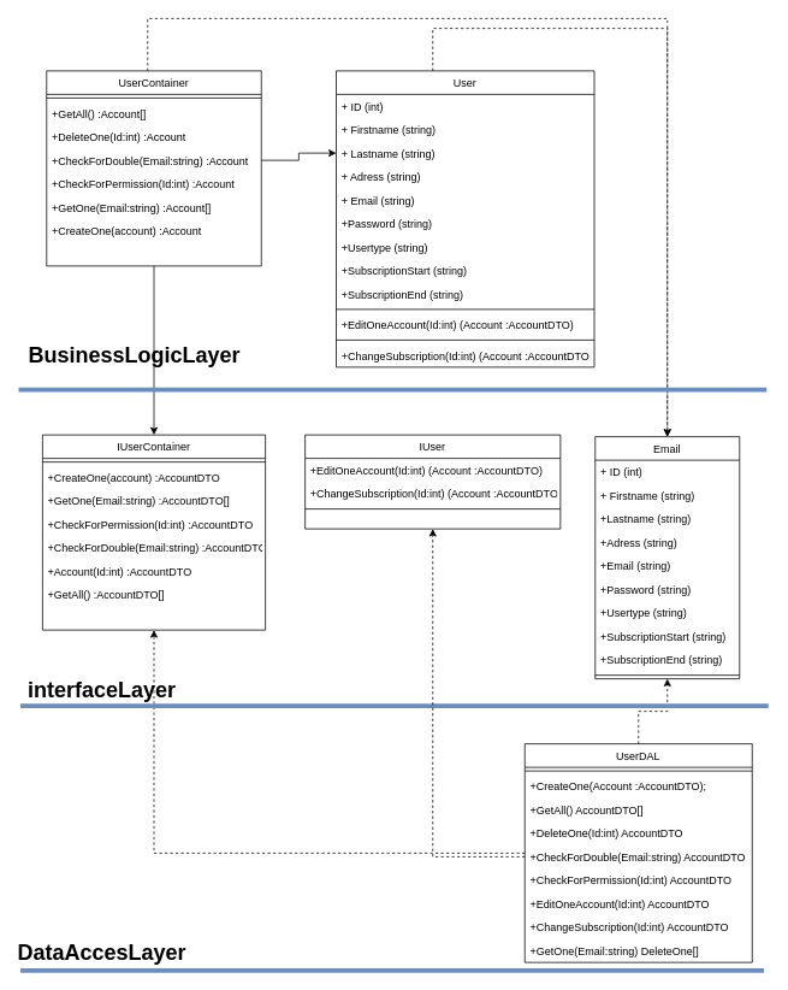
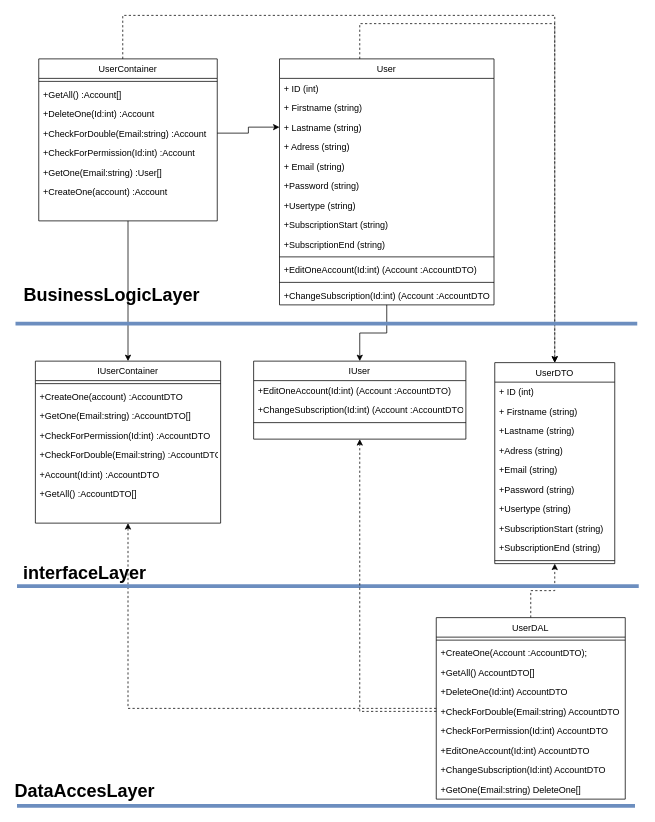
  <mxCell id="0" />
  <mxCell id="1" parent="0" />
+ <mxCell id="2" style="edgeStyle=orthogonalEdgeStyle;rounded=0;orthogonalLoop=1;jettySize=auto;html=1;entryX=0.5;entryY=0;entryDx=0;entryDy=0;" parent="1" source="4" target="61" edge="1"><mxGeometry relative="1" as="geometry" /></mxCell>
  <mxCell id="3" style="edgeStyle=orthogonalEdgeStyle;rounded=0;orthogonalLoop=1;jettySize=auto;html=1;entryX=0.5;entryY=0;entryDx=0;entryDy=0;dashed=1;fontSize=24;strokeWidth=1;" parent="1" source="4" target="28" edge="1"><mxGeometry relative="1" as="geometry"><Array as="points"><mxPoint x="479" y="31" /><mxPoint x="739" y="31" /></Array></mxGeometry></mxCell>
  <mxCell id="4" value="User" style="swimlane;fontStyle=0;align=center;verticalAlign=top;childLayout=stackLayout;horizontal=1;startSize=26;horizontalStack=0;resizeParent=1;resizeLast=0;collapsible=1;marginBottom=0;rounded=0;shadow=0;strokeWidth=1;" parent="1" vertex="1"><mxGeometry x="372" y="78" width="286" height="328" as="geometry"><mxRectangle x="130" y="380" width="160" height="26" as="alternateBounds" /></mxGeometry></mxCell>
  <mxCell id="5" value="+ ID (int)" style="text;align=left;verticalAlign=top;spacingLeft=4;spacingRight=4;overflow=hidden;rotatable=0;points=[[0,0.5],[1,0.5]];portConstraint=eastwest;" parent="4" vertex="1"><mxGeometry y="26" width="286" height="26" as="geometry" /></mxCell>
  <mxCell id="6" value="+ Firstname (string)" style="text;align=left;verticalAlign=top;spacingLeft=4;spacingRight=4;overflow=hidden;rotatable=0;points=[[0,0.5],[1,0.5]];portConstraint=eastwest;rounded=0;shadow=0;html=0;" parent="4" vertex="1"><mxGeometry y="52" width="286" height="26" as="geometry" /></mxCell>
  <mxCell id="7" value="+ Lastname (string)" style="text;align=left;verticalAlign=top;spacingLeft=4;spacingRight=4;overflow=hidden;rotatable=0;points=[[0,0.5],[1,0.5]];portConstraint=eastwest;rounded=0;shadow=0;html=0;" parent="4" vertex="1"><mxGeometry y="78" width="286" height="26" as="geometry" /></mxCell>
  <mxCell id="8" value="+ Adress (string)" style="text;align=left;verticalAlign=top;spacingLeft=4;spacingRight=4;overflow=hidden;rotatable=0;points=[[0,0.5],[1,0.5]];portConstraint=eastwest;rounded=0;shadow=0;html=0;" parent="4" vertex="1"><mxGeometry y="104" width="286" height="26" as="geometry" /></mxCell>
  <mxCell id="9" value="+ Email (string)" style="text;align=left;verticalAlign=top;spacingLeft=4;spacingRight=4;overflow=hidden;rotatable=0;points=[[0,0.5],[1,0.5]];portConstraint=eastwest;rounded=0;shadow=0;html=0;" parent="4" vertex="1"><mxGeometry y="130" width="286" height="26" as="geometry" /></mxCell>
  <mxCell id="10" value="+Password (string)" style="text;align=left;verticalAlign=top;spacingLeft=4;spacingRight=4;overflow=hidden;rotatable=0;points=[[0,0.5],[1,0.5]];portConstraint=eastwest;rounded=0;shadow=0;html=0;" parent="4" vertex="1"><mxGeometry y="156" width="286" height="26" as="geometry" /></mxCell>
  <mxCell id="11" value="+Usertype (string)" style="text;align=left;verticalAlign=top;spacingLeft=4;spacingRight=4;overflow=hidden;rotatable=0;points=[[0,0.5],[1,0.5]];portConstraint=eastwest;rounded=0;shadow=0;html=0;" parent="4" vertex="1"><mxGeometry y="182" width="286" height="26" as="geometry" /></mxCell>
  <mxCell id="12" value="+SubscriptionStart (string)" style="text;align=left;verticalAlign=top;spacingLeft=4;spacingRight=4;overflow=hidden;rotatable=0;points=[[0,0.5],[1,0.5]];portConstraint=eastwest;rounded=0;shadow=0;html=0;" parent="4" vertex="1"><mxGeometry y="208" width="286" height="26" as="geometry" /></mxCell>
  <mxCell id="13" value="+SubscriptionEnd (string)" style="text;align=left;verticalAlign=top;spacingLeft=4;spacingRight=4;overflow=hidden;rotatable=0;points=[[0,0.5],[1,0.5]];portConstraint=eastwest;rounded=0;shadow=0;html=0;" parent="4" vertex="1"><mxGeometry y="234" width="286" height="26" as="geometry" /></mxCell>
  <mxCell id="14" value="" style="line;html=1;strokeWidth=1;align=left;verticalAlign=middle;spacingTop=-1;spacingLeft=3;spacingRight=3;rotatable=0;labelPosition=right;points=[];portConstraint=eastwest;" parent="4" vertex="1"><mxGeometry y="260" width="286" height="8" as="geometry" /></mxCell>
  <mxCell id="15" value="+EditOneAccount(Id:int) (Account :AccountDTO)" style="text;align=left;verticalAlign=top;spacingLeft=4;spacingRight=4;overflow=hidden;rotatable=0;points=[[0,0.5],[1,0.5]];portConstraint=eastwest;rounded=0;shadow=0;html=0;" parent="4" vertex="1"><mxGeometry y="268" width="286" height="26" as="geometry" /></mxCell>
  <mxCell id="16" value="" style="line;html=1;strokeWidth=1;align=left;verticalAlign=middle;spacingTop=-1;spacingLeft=3;spacingRight=3;rotatable=0;labelPosition=right;points=[];portConstraint=eastwest;" parent="4" vertex="1"><mxGeometry y="294" width="286" height="8" as="geometry" /></mxCell>
  <mxCell id="17" value="+ChangeSubscription(Id:int) (Account :AccountDTO" style="text;align=left;verticalAlign=top;spacingLeft=4;spacingRight=4;overflow=hidden;rotatable=0;points=[[0,0.5],[1,0.5]];portConstraint=eastwest;rounded=0;shadow=0;html=0;" parent="4" vertex="1"><mxGeometry y="302" width="286" height="26" as="geometry" /></mxCell>
  <mxCell id="18" style="edgeStyle=orthogonalEdgeStyle;rounded=0;orthogonalLoop=1;jettySize=auto;html=1;dashed=1;fontSize=24;strokeWidth=1;" parent="1" source="20" target="28" edge="1"><mxGeometry relative="1" as="geometry"><Array as="points"><mxPoint x="163" y="20" /><mxPoint x="739" y="20" /></Array></mxGeometry></mxCell>
  <mxCell id="19" style="edgeStyle=orthogonalEdgeStyle;rounded=0;orthogonalLoop=1;jettySize=auto;html=1;entryX=0.5;entryY=0;entryDx=0;entryDy=0;fontSize=24;strokeWidth=1;" parent="1" source="20" target="53" edge="1"><mxGeometry relative="1" as="geometry" /></mxCell>
  <mxCell id="20" value="UserContainer" style="swimlane;fontStyle=0;align=center;verticalAlign=top;childLayout=stackLayout;horizontal=1;startSize=26;horizontalStack=0;resizeParent=1;resizeLast=0;collapsible=1;marginBottom=0;rounded=0;shadow=0;strokeWidth=1;" parent="1" vertex="1"><mxGeometry x="51" y="78" width="238" height="216" as="geometry"><mxRectangle x="130" y="380" width="160" height="26" as="alternateBounds" /></mxGeometry></mxCell>
  <mxCell id="21" value="" style="line;html=1;strokeWidth=1;align=left;verticalAlign=middle;spacingTop=-1;spacingLeft=3;spacingRight=3;rotatable=0;labelPosition=right;points=[];portConstraint=eastwest;" parent="20" vertex="1"><mxGeometry y="26" width="238" height="8" as="geometry" /></mxCell>
  <mxCell id="22" value="+GetAll() :Account[]" style="text;align=left;verticalAlign=top;spacingLeft=4;spacingRight=4;overflow=hidden;rotatable=0;points=[[0,0.5],[1,0.5]];portConstraint=eastwest;rounded=0;shadow=0;html=0;" parent="20" vertex="1"><mxGeometry y="34" width="238" height="26" as="geometry" /></mxCell>
  <mxCell id="23" value="+DeleteOne(Id:int) :Account" style="text;align=left;verticalAlign=top;spacingLeft=4;spacingRight=4;overflow=hidden;rotatable=0;points=[[0,0.5],[1,0.5]];portConstraint=eastwest;rounded=0;shadow=0;html=0;" parent="20" vertex="1"><mxGeometry y="60" width="238" height="26" as="geometry" /></mxCell>
  <mxCell id="24" value="+CheckForDouble(Email:string) :Account" style="text;align=left;verticalAlign=top;spacingLeft=4;spacingRight=4;overflow=hidden;rotatable=0;points=[[0,0.5],[1,0.5]];portConstraint=eastwest;rounded=0;shadow=0;html=0;" parent="20" vertex="1"><mxGeometry y="86" width="238" height="26" as="geometry" /></mxCell>
  <mxCell id="25" value="+CheckForPermission(Id:int) :Account" style="text;align=left;verticalAlign=top;spacingLeft=4;spacingRight=4;overflow=hidden;rotatable=0;points=[[0,0.5],[1,0.5]];portConstraint=eastwest;rounded=0;shadow=0;html=0;" parent="20" vertex="1"><mxGeometry y="112" width="238" height="26" as="geometry" /></mxCell>
- <mxCell id="26" value="+GetOne(Email:string) :Account[]" style="text;align=left;verticalAlign=top;spacingLeft=4;spacingRight=4;overflow=hidden;rotatable=0;points=[[0,0.5],[1,0.5]];portConstraint=eastwest;rounded=0;shadow=0;html=0;" parent="20" vertex="1"><mxGeometry y="138" width="238" height="26" as="geometry" /></mxCell>
+ <mxCell id="26" value="+GetOne(Email:string) :User[]" style="text;align=left;verticalAlign=top;spacingLeft=4;spacingRight=4;overflow=hidden;rotatable=0;points=[[0,0.5],[1,0.5]];portConstraint=eastwest;rounded=0;shadow=0;html=0;" parent="20" vertex="1"><mxGeometry y="138" width="238" height="26" as="geometry" /></mxCell>
  <mxCell id="27" value="+CreateOne(account) :Account" style="text;align=left;verticalAlign=top;spacingLeft=4;spacingRight=4;overflow=hidden;rotatable=0;points=[[0,0.5],[1,0.5]];portConstraint=eastwest;rounded=0;shadow=0;html=0;" parent="20" vertex="1"><mxGeometry y="164" width="238" height="26" as="geometry" /></mxCell>
- <mxCell id="28" value="Email" style="swimlane;fontStyle=0;align=center;verticalAlign=top;childLayout=stackLayout;horizontal=1;startSize=26;horizontalStack=0;resizeParent=1;resizeLast=0;collapsible=1;marginBottom=0;rounded=0;shadow=0;strokeWidth=1;" parent="1" vertex="1"><mxGeometry x="659" y="483" width="160" height="268" as="geometry"><mxRectangle x="130" y="380" width="160" height="26" as="alternateBounds" /></mxGeometry></mxCell>
+ <mxCell id="28" value="UserDTO" style="swimlane;fontStyle=0;align=center;verticalAlign=top;childLayout=stackLayout;horizontal=1;startSize=26;horizontalStack=0;resizeParent=1;resizeLast=0;collapsible=1;marginBottom=0;rounded=0;shadow=0;strokeWidth=1;" parent="1" vertex="1"><mxGeometry x="659" y="483" width="160" height="268" as="geometry"><mxRectangle x="130" y="380" width="160" height="26" as="alternateBounds" /></mxGeometry></mxCell>
  <mxCell id="29" value="+ ID (int)" style="text;align=left;verticalAlign=top;spacingLeft=4;spacingRight=4;overflow=hidden;rotatable=0;points=[[0,0.5],[1,0.5]];portConstraint=eastwest;rounded=0;shadow=0;html=0;" parent="28" vertex="1"><mxGeometry y="26" width="160" height="26" as="geometry" /></mxCell>
  <mxCell id="30" value="+ Firstname (string)" style="text;align=left;verticalAlign=top;spacingLeft=4;spacingRight=4;overflow=hidden;rotatable=0;points=[[0,0.5],[1,0.5]];portConstraint=eastwest;rounded=0;shadow=0;html=0;" parent="28" vertex="1"><mxGeometry y="52" width="160" height="26" as="geometry" /></mxCell>
  <mxCell id="31" value="+Lastname (string)" style="text;align=left;verticalAlign=top;spacingLeft=4;spacingRight=4;overflow=hidden;rotatable=0;points=[[0,0.5],[1,0.5]];portConstraint=eastwest;rounded=0;shadow=0;html=0;" parent="28" vertex="1"><mxGeometry y="78" width="160" height="26" as="geometry" /></mxCell>
  <mxCell id="32" value="+Adress (string)" style="text;align=left;verticalAlign=top;spacingLeft=4;spacingRight=4;overflow=hidden;rotatable=0;points=[[0,0.5],[1,0.5]];portConstraint=eastwest;rounded=0;shadow=0;html=0;" parent="28" vertex="1"><mxGeometry y="104" width="160" height="26" as="geometry" /></mxCell>
  <mxCell id="33" value="+Email (string)" style="text;align=left;verticalAlign=top;spacingLeft=4;spacingRight=4;overflow=hidden;rotatable=0;points=[[0,0.5],[1,0.5]];portConstraint=eastwest;rounded=0;shadow=0;html=0;" parent="28" vertex="1"><mxGeometry y="130" width="160" height="26" as="geometry" /></mxCell>
  <mxCell id="34" value="+Password (string)" style="text;align=left;verticalAlign=top;spacingLeft=4;spacingRight=4;overflow=hidden;rotatable=0;points=[[0,0.5],[1,0.5]];portConstraint=eastwest;rounded=0;shadow=0;html=0;" parent="28" vertex="1"><mxGeometry y="156" width="160" height="26" as="geometry" /></mxCell>
  <mxCell id="35" value="+Usertype (string)" style="text;align=left;verticalAlign=top;spacingLeft=4;spacingRight=4;overflow=hidden;rotatable=0;points=[[0,0.5],[1,0.5]];portConstraint=eastwest;rounded=0;shadow=0;html=0;" parent="28" vertex="1"><mxGeometry y="182" width="160" height="26" as="geometry" /></mxCell>
  <mxCell id="36" value="+SubscriptionStart (string)" style="text;align=left;verticalAlign=top;spacingLeft=4;spacingRight=4;overflow=hidden;rotatable=0;points=[[0,0.5],[1,0.5]];portConstraint=eastwest;rounded=0;shadow=0;html=0;" parent="28" vertex="1"><mxGeometry y="208" width="160" height="26" as="geometry" /></mxCell>
  <mxCell id="37" value="+SubscriptionEnd (string)" style="text;align=left;verticalAlign=top;spacingLeft=4;spacingRight=4;overflow=hidden;rotatable=0;points=[[0,0.5],[1,0.5]];portConstraint=eastwest;rounded=0;shadow=0;html=0;" parent="28" vertex="1"><mxGeometry y="234" width="160" height="26" as="geometry" /></mxCell>
  <mxCell id="38" value="" style="line;html=1;strokeWidth=1;align=left;verticalAlign=middle;spacingTop=-1;spacingLeft=3;spacingRight=3;rotatable=0;labelPosition=right;points=[];portConstraint=eastwest;" parent="28" vertex="1"><mxGeometry y="260" width="160" height="8" as="geometry" /></mxCell>
  <mxCell id="39" style="edgeStyle=orthogonalEdgeStyle;orthogonalLoop=1;jettySize=auto;html=1;entryX=0.5;entryY=1;entryDx=0;entryDy=0;fontSize=24;strokeWidth=1;rounded=0;dashed=1;" parent="1" source="41" target="28" edge="1"><mxGeometry relative="1" as="geometry" /></mxCell>
  <mxCell id="40" style="edgeStyle=orthogonalEdgeStyle;rounded=0;orthogonalLoop=1;jettySize=auto;html=1;entryX=0.5;entryY=1;entryDx=0;entryDy=0;dashed=1;fontSize=24;strokeWidth=1;" parent="1" source="41" target="53" edge="1"><mxGeometry relative="1" as="geometry" /></mxCell>
  <mxCell id="41" value="UserDAL" style="swimlane;fontStyle=0;align=center;verticalAlign=top;childLayout=stackLayout;horizontal=1;startSize=26;horizontalStack=0;resizeParent=1;resizeLast=0;collapsible=1;marginBottom=0;rounded=0;shadow=0;strokeWidth=1;" parent="1" vertex="1"><mxGeometry x="581" y="823" width="252" height="242" as="geometry"><mxRectangle x="130" y="380" width="160" height="26" as="alternateBounds" /></mxGeometry></mxCell>
  <mxCell id="42" value="" style="line;html=1;strokeWidth=1;align=left;verticalAlign=middle;spacingTop=-1;spacingLeft=3;spacingRight=3;rotatable=0;labelPosition=right;points=[];portConstraint=eastwest;" parent="41" vertex="1"><mxGeometry y="26" width="252" height="8" as="geometry" /></mxCell>
  <mxCell id="43" value="+CreateOne(Account :AccountDTO);" style="text;align=left;verticalAlign=top;spacingLeft=4;spacingRight=4;overflow=hidden;rotatable=0;points=[[0,0.5],[1,0.5]];portConstraint=eastwest;rounded=0;shadow=0;html=0;" parent="41" vertex="1"><mxGeometry y="34" width="252" height="26" as="geometry" /></mxCell>
  <mxCell id="44" value="+GetAll() AccountDTO[]" style="text;align=left;verticalAlign=top;spacingLeft=4;spacingRight=4;overflow=hidden;rotatable=0;points=[[0,0.5],[1,0.5]];portConstraint=eastwest;rounded=0;shadow=0;html=0;" parent="41" vertex="1"><mxGeometry y="60" width="252" height="26" as="geometry" /></mxCell>
  <mxCell id="45" value="+DeleteOne(Id:int) AccountDTO" style="text;align=left;verticalAlign=top;spacingLeft=4;spacingRight=4;overflow=hidden;rotatable=0;points=[[0,0.5],[1,0.5]];portConstraint=eastwest;rounded=0;shadow=0;html=0;" parent="41" vertex="1"><mxGeometry y="86" width="252" height="26" as="geometry" /></mxCell>
  <mxCell id="46" value="+CheckForDouble(Email:string) AccountDTO" style="text;align=left;verticalAlign=top;spacingLeft=4;spacingRight=4;overflow=hidden;rotatable=0;points=[[0,0.5],[1,0.5]];portConstraint=eastwest;rounded=0;shadow=0;html=0;" parent="41" vertex="1"><mxGeometry y="112" width="252" height="26" as="geometry" /></mxCell>
  <mxCell id="47" value="+CheckForPermission(Id:int) AccountDTO" style="text;align=left;verticalAlign=top;spacingLeft=4;spacingRight=4;overflow=hidden;rotatable=0;points=[[0,0.5],[1,0.5]];portConstraint=eastwest;rounded=0;shadow=0;html=0;" parent="41" vertex="1"><mxGeometry y="138" width="252" height="26" as="geometry" /></mxCell>
  <mxCell id="48" value="+EditOneAccount(Id:int) AccountDTO" style="text;align=left;verticalAlign=top;spacingLeft=4;spacingRight=4;overflow=hidden;rotatable=0;points=[[0,0.5],[1,0.5]];portConstraint=eastwest;rounded=0;shadow=0;html=0;" parent="41" vertex="1"><mxGeometry y="164" width="252" height="26" as="geometry" /></mxCell>
  <mxCell id="49" value="+ChangeSubscription(Id:int) AccountDTO" style="text;align=left;verticalAlign=top;spacingLeft=4;spacingRight=4;overflow=hidden;rotatable=0;points=[[0,0.5],[1,0.5]];portConstraint=eastwest;rounded=0;shadow=0;html=0;" parent="41" vertex="1"><mxGeometry y="190" width="252" height="26" as="geometry" /></mxCell>
  <mxCell id="50" value="+GetOne(Email:string) DeleteOne[]" style="text;align=left;verticalAlign=top;spacingLeft=4;spacingRight=4;overflow=hidden;rotatable=0;points=[[0,0.5],[1,0.5]];portConstraint=eastwest;rounded=0;shadow=0;html=0;" parent="41" vertex="1"><mxGeometry y="216" width="252" height="26" as="geometry" /></mxCell>
  <mxCell id="51" value="" style="endArrow=none;html=1;rounded=0;fillColor=#dae8fc;strokeColor=#6c8ebf;strokeWidth=5;" parent="1" edge="1"><mxGeometry width="50" height="50" relative="1" as="geometry"><mxPoint y="431" as="sourcePoint" x="20" /><mxPoint x="849" y="431" as="targetPoint" /></mxGeometry></mxCell>
  <mxCell id="52" value="" style="endArrow=none;html=1;rounded=0;fillColor=#dae8fc;strokeColor=#6c8ebf;strokeWidth=5;" parent="1" edge="1"><mxGeometry width="50" height="50" relative="1" as="geometry"><mxPoint x="22" y="781" as="sourcePoint" /><mxPoint x="851" y="781" as="targetPoint" /></mxGeometry></mxCell>
  <mxCell id="53" value="IUserContainer" style="swimlane;fontStyle=0;align=center;verticalAlign=top;childLayout=stackLayout;horizontal=1;startSize=26;horizontalStack=0;resizeParent=1;resizeLast=0;collapsible=1;marginBottom=0;rounded=0;shadow=0;strokeWidth=1;" parent="1" vertex="1"><mxGeometry x="46.5" y="481" width="247" height="216" as="geometry"><mxRectangle x="130" y="380" width="160" height="26" as="alternateBounds" /></mxGeometry></mxCell>
  <mxCell id="54" value="" style="line;html=1;strokeWidth=1;align=left;verticalAlign=middle;spacingTop=-1;spacingLeft=3;spacingRight=3;rotatable=0;labelPosition=right;points=[];portConstraint=eastwest;" parent="53" vertex="1"><mxGeometry y="26" width="247" height="8" as="geometry" /></mxCell>
  <mxCell id="55" value="+CreateOne(account) :AccountDTO" style="text;align=left;verticalAlign=top;spacingLeft=4;spacingRight=4;overflow=hidden;rotatable=0;points=[[0,0.5],[1,0.5]];portConstraint=eastwest;rounded=0;shadow=0;html=0;" parent="53" vertex="1"><mxGeometry y="34" width="247" height="26" as="geometry" /></mxCell>
  <mxCell id="56" value="+GetOne(Email:string) :AccountDTO[]" style="text;align=left;verticalAlign=top;spacingLeft=4;spacingRight=4;overflow=hidden;rotatable=0;points=[[0,0.5],[1,0.5]];portConstraint=eastwest;rounded=0;shadow=0;html=0;" parent="53" vertex="1"><mxGeometry y="60" width="247" height="26" as="geometry" /></mxCell>
  <mxCell id="57" value="+CheckForPermission(Id:int) :AccountDTO" style="text;align=left;verticalAlign=top;spacingLeft=4;spacingRight=4;overflow=hidden;rotatable=0;points=[[0,0.5],[1,0.5]];portConstraint=eastwest;rounded=0;shadow=0;html=0;" parent="53" vertex="1"><mxGeometry y="86" width="247" height="26" as="geometry" /></mxCell>
  <mxCell id="58" value="+CheckForDouble(Email:string) :AccountDTO" style="text;align=left;verticalAlign=top;spacingLeft=4;spacingRight=4;overflow=hidden;rotatable=0;points=[[0,0.5],[1,0.5]];portConstraint=eastwest;rounded=0;shadow=0;html=0;" parent="53" vertex="1"><mxGeometry y="112" width="247" height="26" as="geometry" /></mxCell>
  <mxCell id="59" value="+Account(Id:int) :AccountDTO" style="text;align=left;verticalAlign=top;spacingLeft=4;spacingRight=4;overflow=hidden;rotatable=0;points=[[0,0.5],[1,0.5]];portConstraint=eastwest;rounded=0;shadow=0;html=0;" parent="53" vertex="1"><mxGeometry y="138" width="247" height="26" as="geometry" /></mxCell>
  <mxCell id="60" value="+GetAll() :AccountDTO[]" style="text;align=left;verticalAlign=top;spacingLeft=4;spacingRight=4;overflow=hidden;rotatable=0;points=[[0,0.5],[1,0.5]];portConstraint=eastwest;rounded=0;shadow=0;html=0;" parent="53" vertex="1"><mxGeometry y="164" width="247" height="26" as="geometry" /></mxCell>
  <mxCell id="61" value="IUser" style="swimlane;fontStyle=0;align=center;verticalAlign=top;childLayout=stackLayout;horizontal=1;startSize=26;horizontalStack=0;resizeParent=1;resizeLast=0;collapsible=1;marginBottom=0;rounded=0;shadow=0;strokeWidth=1;" parent="1" vertex="1"><mxGeometry x="337.5" y="481" width="283" height="104" as="geometry"><mxRectangle x="130" y="380" width="160" height="26" as="alternateBounds" /></mxGeometry></mxCell>
  <mxCell id="62" value="+EditOneAccount(Id:int) (Account :AccountDTO)" style="text;align=left;verticalAlign=top;spacingLeft=4;spacingRight=4;overflow=hidden;rotatable=0;points=[[0,0.5],[1,0.5]];portConstraint=eastwest;rounded=0;shadow=0;html=0;" parent="61" vertex="1"><mxGeometry y="26" width="283" height="26" as="geometry" /></mxCell>
  <mxCell id="63" value="+ChangeSubscription(Id:int) (Account :AccountDTO" style="text;align=left;verticalAlign=top;spacingLeft=4;spacingRight=4;overflow=hidden;rotatable=0;points=[[0,0.5],[1,0.5]];portConstraint=eastwest;rounded=0;shadow=0;html=0;" parent="61" vertex="1"><mxGeometry y="52" width="283" height="26" as="geometry" /></mxCell>
  <mxCell id="64" value="" style="line;html=1;strokeWidth=1;align=left;verticalAlign=middle;spacingTop=-1;spacingLeft=3;spacingRight=3;rotatable=0;labelPosition=right;points=[];portConstraint=eastwest;" parent="61" vertex="1"><mxGeometry y="78" width="283" height="8" as="geometry" /></mxCell>
  <mxCell id="65" value="&lt;b&gt;&lt;font style=&quot;font-size: 24px&quot;&gt;interfaceLayer&lt;/font&gt;&lt;/b&gt;" style="text;html=1;strokeColor=none;fillColor=none;align=center;verticalAlign=middle;whiteSpace=wrap;rounded=0;" parent="1" vertex="1"><mxGeometry y="749" width="185" height="30" as="geometry" x="20" /></mxCell>
  <mxCell id="66" value="&lt;b&gt;&lt;font style=&quot;font-size: 24px&quot;&gt;DataAccesLayer&lt;/font&gt;&lt;/b&gt;" style="text;html=1;strokeColor=none;fillColor=none;align=center;verticalAlign=middle;whiteSpace=wrap;rounded=0;" parent="1" vertex="1"><mxGeometry y="1039" width="185" height="30" as="geometry" x="20" /></mxCell>
  <mxCell id="67" value="" style="endArrow=none;html=1;rounded=0;fontSize=24;fillColor=#dae8fc;strokeColor=#6c8ebf;strokeWidth=5;" parent="1" edge="1"><mxGeometry width="50" height="50" relative="1" as="geometry"><mxPoint x="22" y="1074" as="sourcePoint" /><mxPoint x="846" y="1074" as="targetPoint" /></mxGeometry></mxCell>
  <mxCell id="68" value="&lt;b&gt;&lt;font style=&quot;font-size: 24px&quot;&gt;BusinessLogicLayer&lt;/font&gt;&lt;/b&gt;" style="text;html=1;strokeColor=none;fillColor=none;align=center;verticalAlign=middle;whiteSpace=wrap;rounded=0;" parent="1" vertex="1"><mxGeometry x="56" y="378" width="185" height="30" as="geometry" /></mxCell>
  <mxCell id="69" style="edgeStyle=orthogonalEdgeStyle;rounded=0;orthogonalLoop=1;jettySize=auto;html=1;entryX=0.5;entryY=1;entryDx=0;entryDy=0;dashed=1;fontSize=24;strokeWidth=1;" parent="1" source="46" target="61" edge="1"><mxGeometry relative="1" as="geometry" /></mxCell>
  <mxCell id="70" style="edgeStyle=orthogonalEdgeStyle;rounded=0;orthogonalLoop=1;jettySize=auto;html=1;entryX=0;entryY=0.5;entryDx=0;entryDy=0;fontSize=24;strokeWidth=1;" parent="1" source="24" target="7" edge="1"><mxGeometry relative="1" as="geometry" /></mxCell>
